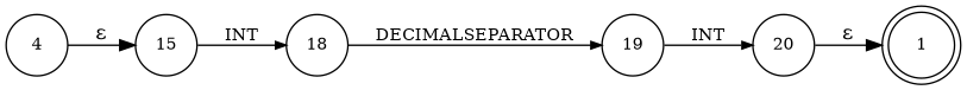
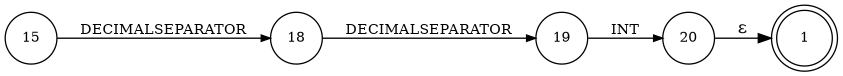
  digraph {
    fontname="DejaVu Serif"
    rankdir=LR
    node [fixedsize=true fontname="DejaVu Serif" fontsize=11 shape=circle peripheries=1]
    edge [arrowhead=normal arrowsize=.7 fontname="DejaVu Serif" fontsize=11]
    n1 [label=1 shape=doublecircle width=.6 peripheries=""]
    n2 [label=15 width=.55]
    n3 [label=18 width=.55]
    n4 [label=19 width=.55]
    n5 [label=20 width=.55]
-   n6 [label=4 width=.55]
-   n2 -> n3 [label=INT]
+   n2 -> n3 [label=DECIMALSEPARATOR]
    n3 -> n4 [label=DECIMALSEPARATOR]
    n4 -> n5 [label=INT]
    n5 -> n1 [label="&epsilon;" arrowhead="" arrowsize="" fontsize=""]
-   n6 -> n2 [label="&epsilon;" arrowhead="" arrowsize="" fontsize=""]
  }
